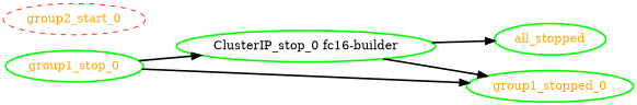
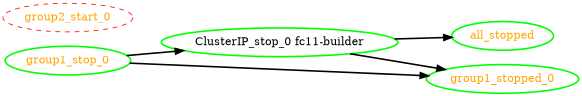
  digraph {
    rankdir=LR
    node [color=green fontcolor=orange style=bold]
    edge [style=bold]
-   "ClusterIP_stop_0 fc16-builder" [fontcolor=black]
+   "ClusterIP_stop_0 fc16-builder" [fontcolor=black label="ClusterIP_stop_0 fc11-builder"]
    all_stopped
    group1_stopped_0
    group1_stop_0
    group2_start_0 [color=red style=dashed]
    "ClusterIP_stop_0 fc16-builder" -> all_stopped
    "ClusterIP_stop_0 fc16-builder" -> group1_stopped_0
    group1_stop_0 -> "ClusterIP_stop_0 fc16-builder"
    group1_stop_0 -> group1_stopped_0
  }
